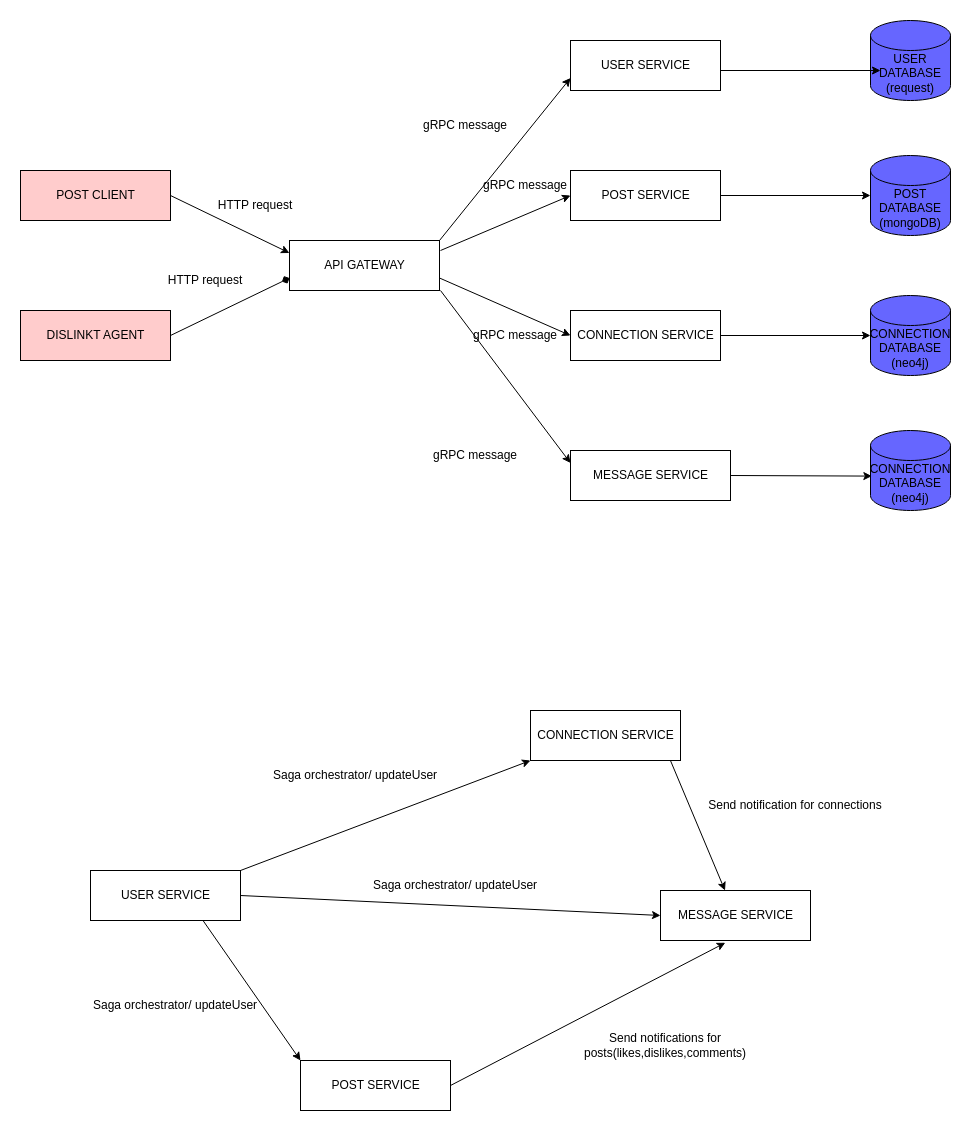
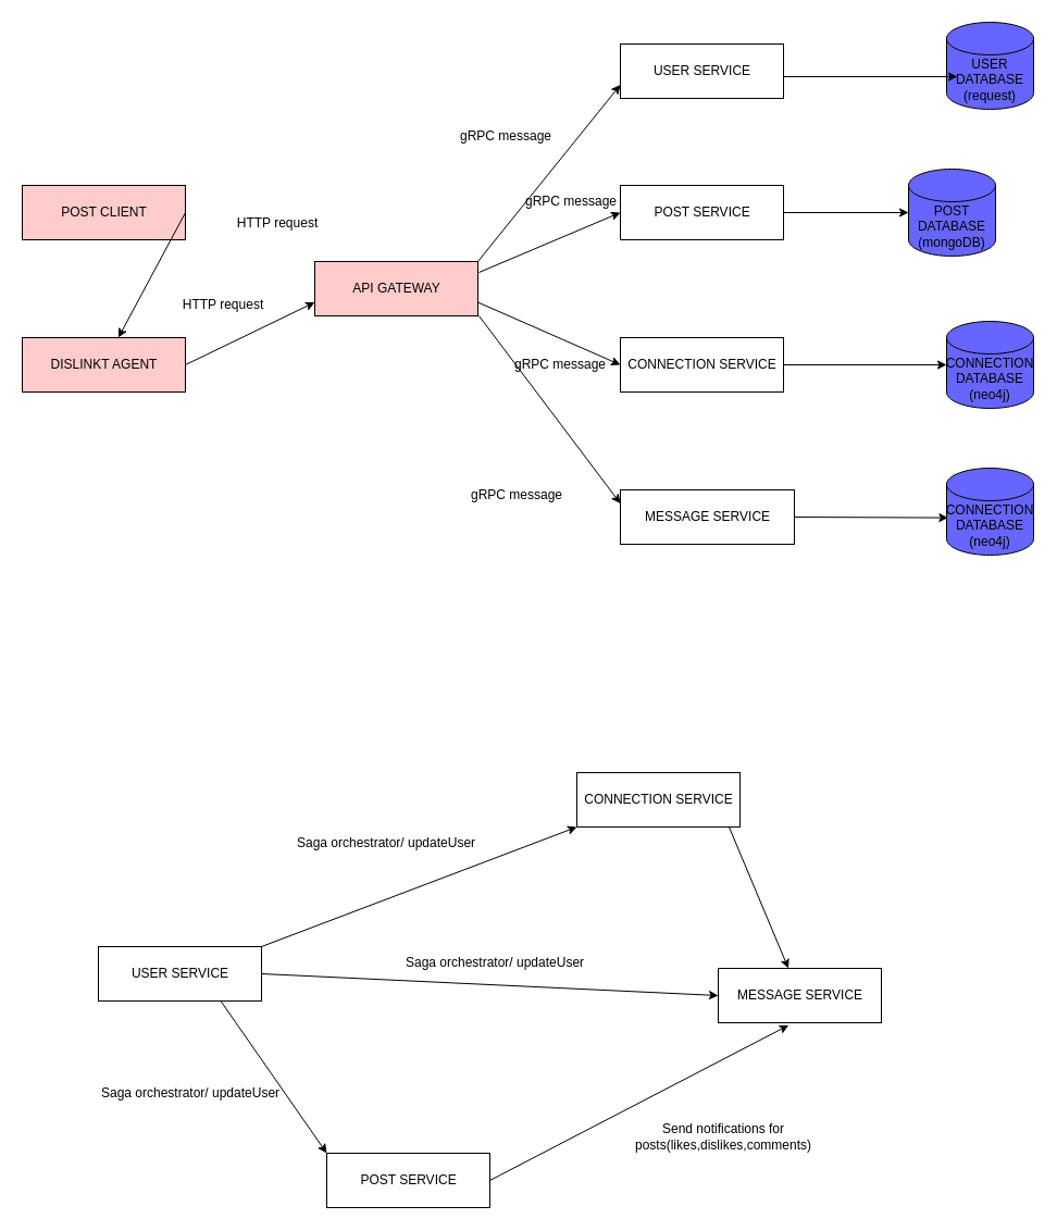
  <mxCell id="0" />
  <mxCell id="1" parent="0" />
  <mxCell id="2" value="DISLINKT AGENT" style="html=1;fillColor=#FFCCCC;" vertex="1" parent="1"><mxGeometry x="20" y="310" width="150" height="50" as="geometry" /></mxCell>
- <mxCell id="3" value="API GATEWAY" style="html=1;" vertex="1" parent="1"><mxGeometry x="289" y="240" width="150" height="50" as="geometry" /></mxCell>
+ <mxCell id="3" value="API GATEWAY" style="html=1;fillColor=#ffcccc;" vertex="1" parent="1"><mxGeometry x="289" y="240" width="150" height="50" as="geometry" /></mxCell>
  <mxCell id="4" value="USER SERVICE" style="html=1;" vertex="1" parent="1"><mxGeometry x="570" y="40" width="150" height="50" as="geometry" /></mxCell>
  <mxCell id="5" value="POST SERVICE" style="html=1;" vertex="1" parent="1"><mxGeometry x="570" y="170" width="150" height="50" as="geometry" /></mxCell>
  <mxCell id="6" value="POST CLIENT" style="html=1;fillColor=#FFCCcc;" vertex="1" parent="1"><mxGeometry x="20" y="170" width="150" height="50" as="geometry" /></mxCell>
  <mxCell id="7" value="CONNECTION SERVICE" style="html=1;" vertex="1" parent="1"><mxGeometry x="570" y="310" width="150" height="50" as="geometry" /></mxCell>
  <mxCell id="8" value="MESSAGE SERVICE" style="html=1;" vertex="1" parent="1"><mxGeometry x="570" y="450" width="160" height="50" as="geometry" /></mxCell>
  <mxCell id="9" value="USER DATABASE&lt;br&gt;(request)" style="shape=cylinder3;whiteSpace=wrap;html=1;boundedLbl=1;backgroundOutline=1;size=15;fillColor=#6666FF;" vertex="1" parent="1"><mxGeometry x="870" y="20" width="80" height="80" as="geometry" /></mxCell>
- <mxCell id="10" value="POST DATABASE&lt;br&gt;(mongoDB)" style="shape=cylinder3;whiteSpace=wrap;html=1;boundedLbl=1;backgroundOutline=1;size=15;fillColor=#6666FF;" vertex="1" parent="1"><mxGeometry x="870" y="155" width="80" height="80" as="geometry" /></mxCell>
+ <mxCell id="10" value="POST DATABASE&lt;br&gt;(mongoDB)" style="shape=cylinder3;whiteSpace=wrap;html=1;boundedLbl=1;backgroundOutline=1;size=15;fillColor=#6666FF;" vertex="1" parent="1"><mxGeometry x="835" y="155" width="80" height="80" as="geometry" /></mxCell>
  <mxCell id="11" value="CONNECTION&lt;br&gt;DATABASE&lt;br&gt;(neo4j)" style="shape=cylinder3;whiteSpace=wrap;html=1;boundedLbl=1;backgroundOutline=1;size=15;fillColor=#6666FF;" vertex="1" parent="1"><mxGeometry x="870" y="295" width="80" height="80" as="geometry" /></mxCell>
  <mxCell id="12" value="" style="endArrow=classic;html=1;rounded=0;" edge="1" parent="1"><mxGeometry width="50" height="50" relative="1" as="geometry"><mxPoint x="720" y="70" as="sourcePoint" /><mxPoint x="880" y="70" as="targetPoint" /></mxGeometry></mxCell>
  <mxCell id="13" value="" style="endArrow=classic;html=1;rounded=0;exitX=1;exitY=0.5;exitDx=0;exitDy=0;entryX=0;entryY=0.5;entryDx=0;entryDy=0;entryPerimeter=0;" edge="1" parent="1" source="5" target="10"><mxGeometry width="50" height="50" relative="1" as="geometry"><mxPoint x="770" y="210" as="sourcePoint" /><mxPoint x="820" y="160" as="targetPoint" /></mxGeometry></mxCell>
  <mxCell id="14" value="" style="endArrow=classic;html=1;rounded=0;exitX=1;exitY=0.5;exitDx=0;exitDy=0;entryX=0;entryY=0.5;entryDx=0;entryDy=0;entryPerimeter=0;" edge="1" parent="1" source="7" target="11"><mxGeometry width="50" height="50" relative="1" as="geometry"><mxPoint x="770" y="390" as="sourcePoint" /><mxPoint x="820" y="340" as="targetPoint" /></mxGeometry></mxCell>
  <mxCell id="15" value="CONNECTION&lt;br&gt;DATABASE&lt;br&gt;(neo4j)" style="shape=cylinder3;whiteSpace=wrap;html=1;boundedLbl=1;backgroundOutline=1;size=15;fillColor=#6666FF;" vertex="1" parent="1"><mxGeometry x="870" y="430" width="80" height="80" as="geometry" /></mxCell>
  <mxCell id="16" value="" style="endArrow=classic;html=1;rounded=0;exitX=1;exitY=0.5;exitDx=0;exitDy=0;entryX=0.017;entryY=0.57;entryDx=0;entryDy=0;entryPerimeter=0;" edge="1" parent="1" source="8" target="15"><mxGeometry width="50" height="50" relative="1" as="geometry"><mxPoint x="770" y="390" as="sourcePoint" /><mxPoint x="820" y="340" as="targetPoint" /></mxGeometry></mxCell>
- <mxCell id="17" value="" style="endArrow=classic;html=1;rounded=0;entryX=0;entryY=0.25;entryDx=0;entryDy=0;exitX=1;exitY=0.5;exitDx=0;exitDy=0;" edge="1" parent="1" source="6" target="3"><mxGeometry width="50" height="50" relative="1" as="geometry"><mxPoint x="220" y="230" as="sourcePoint" /><mxPoint x="820" y="340" as="targetPoint" /></mxGeometry></mxCell>
- <mxCell id="18" value="" style="endArrow=diamond;html=1;rounded=0;entryX=0;entryY=0.75;entryDx=0;entryDy=0;exitX=1;exitY=0.5;exitDx=0;exitDy=0;" edge="1" parent="1" source="2" target="3"><mxGeometry width="50" height="50" relative="1" as="geometry"><mxPoint x="770" y="390" as="sourcePoint" /><mxPoint x="820" y="340" as="targetPoint" /></mxGeometry></mxCell>
+ <mxCell id="17" value="" style="endArrow=classic;html=1;rounded=0;exitX=1;exitY=0.5;exitDx=0;exitDy=0;" edge="1" parent="1" source="6" target="2"><mxGeometry width="50" height="50" relative="1" as="geometry"><mxPoint x="220" y="230" as="sourcePoint" /><mxPoint x="820" y="340" as="targetPoint" /></mxGeometry></mxCell>
+ <mxCell id="18" value="" style="endArrow=classic;html=1;rounded=0;entryX=0;entryY=0.75;entryDx=0;entryDy=0;exitX=1;exitY=0.5;exitDx=0;exitDy=0;" edge="1" parent="1" source="2" target="3"><mxGeometry width="50" height="50" relative="1" as="geometry"><mxPoint x="770" y="390" as="sourcePoint" /><mxPoint x="820" y="340" as="targetPoint" /></mxGeometry></mxCell>
  <mxCell id="19" value="HTTP request" style="text;html=1;strokeColor=none;fillColor=none;align=center;verticalAlign=middle;whiteSpace=wrap;rounded=0;" vertex="1" parent="1"><mxGeometry x="210" y="190" width="90" height="30" as="geometry" /></mxCell>
  <mxCell id="20" value="HTTP request" style="text;html=1;strokeColor=none;fillColor=none;align=center;verticalAlign=middle;whiteSpace=wrap;rounded=0;" vertex="1" parent="1"><mxGeometry x="160" y="265" width="90" height="30" as="geometry" /></mxCell>
  <mxCell id="21" value="" style="endArrow=classic;html=1;rounded=0;exitX=1;exitY=0;exitDx=0;exitDy=0;entryX=0;entryY=0.75;entryDx=0;entryDy=0;" edge="1" parent="1" source="3" target="4"><mxGeometry width="50" height="50" relative="1" as="geometry"><mxPoint x="770" y="390" as="sourcePoint" /><mxPoint x="820" y="340" as="targetPoint" /></mxGeometry></mxCell>
  <mxCell id="22" value="" style="endArrow=classic;html=1;rounded=0;entryX=0;entryY=0.25;entryDx=0;entryDy=0;" edge="1" parent="1" target="8"><mxGeometry width="50" height="50" relative="1" as="geometry"><mxPoint x="440" y="290" as="sourcePoint" /><mxPoint x="820" y="340" as="targetPoint" /></mxGeometry></mxCell>
  <mxCell id="23" value="" style="endArrow=classic;html=1;rounded=0;entryX=0;entryY=0.5;entryDx=0;entryDy=0;" edge="1" parent="1" target="5"><mxGeometry width="50" height="50" relative="1" as="geometry"><mxPoint x="440" y="250" as="sourcePoint" /><mxPoint x="820" y="340" as="targetPoint" /></mxGeometry></mxCell>
  <mxCell id="24" value="" style="endArrow=classic;html=1;rounded=0;exitX=1;exitY=0.75;exitDx=0;exitDy=0;entryX=0;entryY=0.5;entryDx=0;entryDy=0;" edge="1" parent="1" source="3" target="7"><mxGeometry width="50" height="50" relative="1" as="geometry"><mxPoint x="770" y="390" as="sourcePoint" /><mxPoint x="820" y="340" as="targetPoint" /></mxGeometry></mxCell>
  <mxCell id="25" value="gRPC message" style="text;html=1;strokeColor=none;fillColor=none;align=center;verticalAlign=middle;whiteSpace=wrap;rounded=0;" vertex="1" parent="1"><mxGeometry x="420" y="110" width="90" height="30" as="geometry" /></mxCell>
  <mxCell id="26" value="gRPC message" style="text;html=1;strokeColor=none;fillColor=none;align=center;verticalAlign=middle;whiteSpace=wrap;rounded=0;" vertex="1" parent="1"><mxGeometry x="480" y="170" width="90" height="30" as="geometry" /></mxCell>
  <mxCell id="27" value="gRPC message" style="text;html=1;strokeColor=none;fillColor=none;align=center;verticalAlign=middle;whiteSpace=wrap;rounded=0;" vertex="1" parent="1"><mxGeometry x="470" y="320" width="90" height="30" as="geometry" /></mxCell>
  <mxCell id="28" value="gRPC message" style="text;html=1;strokeColor=none;fillColor=none;align=center;verticalAlign=middle;whiteSpace=wrap;rounded=0;" vertex="1" parent="1"><mxGeometry x="430" y="440" width="90" height="30" as="geometry" /></mxCell>
  <mxCell id="29" value="USER SERVICE" style="html=1;" vertex="1" parent="1"><mxGeometry x="90" y="870" width="150" height="50" as="geometry" /></mxCell>
  <mxCell id="30" value="CONNECTION SERVICE" style="html=1;" vertex="1" parent="1"><mxGeometry x="530" y="710" width="150" height="50" as="geometry" /></mxCell>
  <mxCell id="31" value="POST SERVICE" style="html=1;" vertex="1" parent="1"><mxGeometry x="300" y="1060" width="150" height="50" as="geometry" /></mxCell>
  <mxCell id="32" value="MESSAGE SERVICE" style="html=1;" vertex="1" parent="1"><mxGeometry x="660" y="890" width="150" height="50" as="geometry" /></mxCell>
  <mxCell id="33" value="" style="endArrow=classic;html=1;rounded=0;exitX=1;exitY=0;exitDx=0;exitDy=0;entryX=0;entryY=1;entryDx=0;entryDy=0;" edge="1" parent="1" source="29" target="30"><mxGeometry width="50" height="50" relative="1" as="geometry"><mxPoint x="400" y="1030" as="sourcePoint" /><mxPoint x="450" y="980" as="targetPoint" /></mxGeometry></mxCell>
  <mxCell id="34" value="Saga orchestrator/ updateUser" style="text;html=1;strokeColor=none;fillColor=none;align=center;verticalAlign=middle;whiteSpace=wrap;rounded=0;rotation=0;" vertex="1" parent="1"><mxGeometry x="250" y="760" width="210" height="30" as="geometry" /></mxCell>
  <mxCell id="35" value="" style="endArrow=classic;html=1;rounded=0;exitX=0.75;exitY=1;exitDx=0;exitDy=0;entryX=0;entryY=0;entryDx=0;entryDy=0;" edge="1" parent="1" source="29" target="31"><mxGeometry width="50" height="50" relative="1" as="geometry"><mxPoint x="400" y="1020" as="sourcePoint" /><mxPoint x="450" y="970" as="targetPoint" /></mxGeometry></mxCell>
  <mxCell id="36" value="Saga orchestrator/ updateUser" style="text;html=1;strokeColor=none;fillColor=none;align=center;verticalAlign=middle;whiteSpace=wrap;rounded=0;rotation=0;" vertex="1" parent="1"><mxGeometry x="70" y="990" width="210" height="30" as="geometry" /></mxCell>
  <mxCell id="37" value="" style="endArrow=classic;html=1;rounded=0;exitX=1;exitY=0.5;exitDx=0;exitDy=0;entryX=0;entryY=0.5;entryDx=0;entryDy=0;" edge="1" parent="1" source="29" target="32"><mxGeometry width="50" height="50" relative="1" as="geometry"><mxPoint x="400" y="1020" as="sourcePoint" /><mxPoint x="450" y="970" as="targetPoint" /></mxGeometry></mxCell>
  <mxCell id="38" value="Saga orchestrator/ updateUser" style="text;html=1;strokeColor=none;fillColor=none;align=center;verticalAlign=middle;whiteSpace=wrap;rounded=0;rotation=0;" vertex="1" parent="1"><mxGeometry x="350" y="870" width="210" height="30" as="geometry" /></mxCell>
- <mxCell id="39" value="Send notification for connections" style="text;html=1;strokeColor=none;fillColor=none;align=center;verticalAlign=middle;whiteSpace=wrap;rounded=0;" vertex="1" parent="1"><mxGeometry x="690" y="790" width="210" height="30" as="geometry" /></mxCell>
  <mxCell id="40" value="" style="endArrow=classic;html=1;rounded=0;exitX=0.933;exitY=1;exitDx=0;exitDy=0;exitPerimeter=0;" edge="1" parent="1" source="30" target="32"><mxGeometry width="50" height="50" relative="1" as="geometry"><mxPoint x="400" y="1000" as="sourcePoint" /><mxPoint x="450" y="950" as="targetPoint" /></mxGeometry></mxCell>
  <mxCell id="41" value="" style="endArrow=classic;html=1;rounded=0;exitX=1;exitY=0.5;exitDx=0;exitDy=0;entryX=0.432;entryY=1.045;entryDx=0;entryDy=0;entryPerimeter=0;" edge="1" parent="1" source="31" target="32"><mxGeometry width="50" height="50" relative="1" as="geometry"><mxPoint x="400" y="1000" as="sourcePoint" /><mxPoint x="450" y="950" as="targetPoint" /></mxGeometry></mxCell>
  <mxCell id="42" value="Send notifications for posts(likes,dislikes,comments)" style="text;html=1;strokeColor=none;fillColor=none;align=center;verticalAlign=middle;whiteSpace=wrap;rounded=0;" vertex="1" parent="1"><mxGeometry x="560" y="1030" width="210" height="30" as="geometry" /></mxCell>
